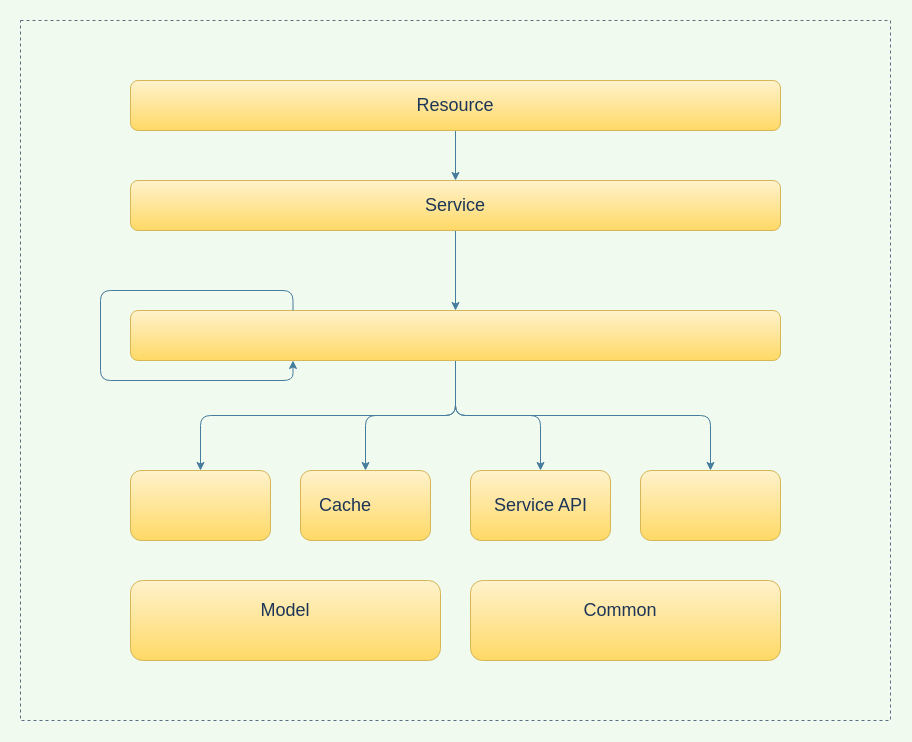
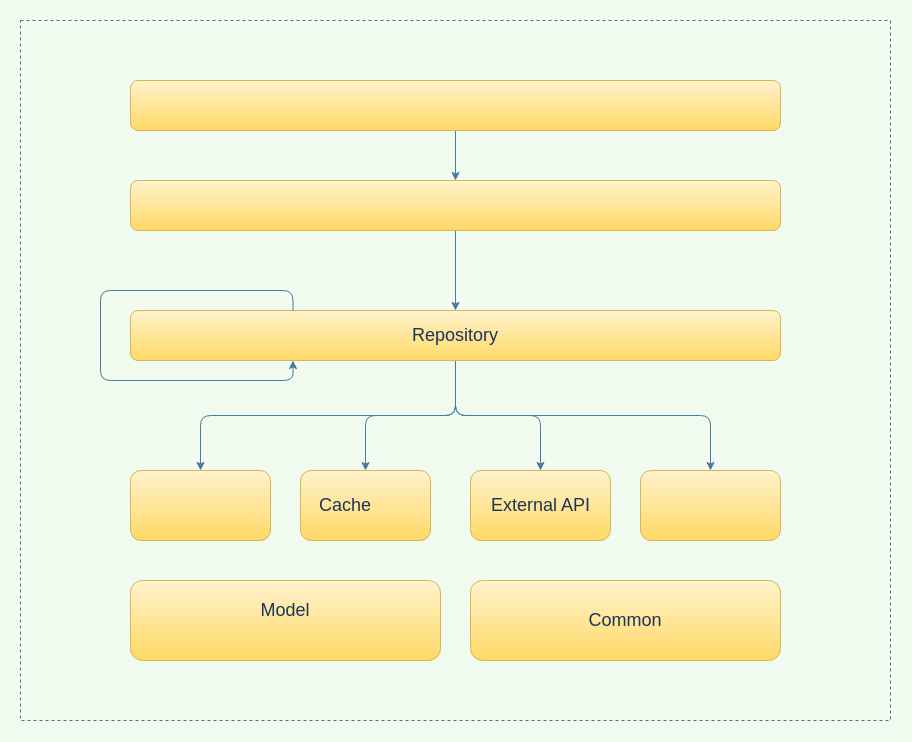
  <mxCell id="0" />
  <mxCell id="1" parent="0" />
  <mxCell id="2" value="" style="fillColor=none;strokeColor=#5A6C86;dashed=1;verticalAlign=top;fontStyle=0;fontColor=#5A6C86;rounded=0;sketch=0;" vertex="1" parent="1"><mxGeometry x="20" y="20" width="870" height="700" as="geometry" /></mxCell>
  <mxCell id="3" style="edgeStyle=orthogonalEdgeStyle;curved=0;rounded=1;sketch=0;orthogonalLoop=1;jettySize=auto;html=1;entryX=0.5;entryY=0;entryDx=0;entryDy=0;strokeColor=#457B9D;fillColor=#A8DADC;fontSize=18;fontColor=#1D3557;" edge="1" parent="1" source="4" target="7"><mxGeometry relative="1" as="geometry" /></mxCell>
  <mxCell id="4" value="" style="rounded=1;whiteSpace=wrap;html=1;sketch=0;strokeWidth=1;fillColor=#fff2cc;strokeColor=#d6b656;gradientColor=#ffd966;" vertex="1" parent="1"><mxGeometry x="130" y="80" width="650" height="50" as="geometry" /></mxCell>
- <mxCell id="5" value="Resource" style="text;html=1;strokeColor=none;fillColor=none;align=center;verticalAlign=middle;whiteSpace=wrap;rounded=0;sketch=0;fontColor=#1D3557;fontSize=18;" vertex="1" parent="1"><mxGeometry x="405" y="87.5" width="100" height="35" as="geometry" /></mxCell>
  <mxCell id="6" style="edgeStyle=orthogonalEdgeStyle;curved=0;rounded=1;sketch=0;orthogonalLoop=1;jettySize=auto;html=1;entryX=0.5;entryY=0;entryDx=0;entryDy=0;strokeColor=#457B9D;fillColor=#A8DADC;fontSize=18;fontColor=#1D3557;" edge="1" parent="1" source="7" target="13"><mxGeometry relative="1" as="geometry" /></mxCell>
  <mxCell id="7" value="" style="rounded=1;whiteSpace=wrap;html=1;sketch=0;strokeWidth=1;fillColor=#fff2cc;strokeColor=#d6b656;gradientColor=#ffd966;" vertex="1" parent="1"><mxGeometry x="130" y="180" width="650" height="50" as="geometry" /></mxCell>
- <mxCell id="8" value="Service" style="text;html=1;strokeColor=none;fillColor=none;align=center;verticalAlign=middle;whiteSpace=wrap;rounded=0;sketch=0;fontColor=#1D3557;fontSize=18;" vertex="1" parent="1"><mxGeometry x="405" y="187.5" width="100" height="35" as="geometry" /></mxCell>
  <mxCell id="9" style="edgeStyle=orthogonalEdgeStyle;curved=0;rounded=1;sketch=0;orthogonalLoop=1;jettySize=auto;html=1;entryX=0.5;entryY=0;entryDx=0;entryDy=0;strokeColor=#457B9D;fillColor=#A8DADC;fontSize=18;fontColor=#1D3557;" edge="1" parent="1" source="13" target="15"><mxGeometry relative="1" as="geometry" /></mxCell>
  <mxCell id="10" style="edgeStyle=orthogonalEdgeStyle;curved=0;rounded=1;sketch=0;orthogonalLoop=1;jettySize=auto;html=1;strokeColor=#457B9D;fillColor=#A8DADC;fontSize=18;fontColor=#1D3557;" edge="1" parent="1" source="13" target="16"><mxGeometry relative="1" as="geometry" /></mxCell>
  <mxCell id="11" style="edgeStyle=orthogonalEdgeStyle;curved=0;rounded=1;sketch=0;orthogonalLoop=1;jettySize=auto;html=1;strokeColor=#457B9D;fillColor=#A8DADC;fontSize=18;fontColor=#1D3557;" edge="1" parent="1" source="13" target="18"><mxGeometry relative="1" as="geometry" /></mxCell>
  <mxCell id="12" style="edgeStyle=orthogonalEdgeStyle;curved=0;rounded=1;sketch=0;orthogonalLoop=1;jettySize=auto;html=1;strokeColor=#457B9D;fillColor=#A8DADC;fontSize=18;fontColor=#1D3557;" edge="1" parent="1" source="13" target="20"><mxGeometry relative="1" as="geometry" /></mxCell>
  <mxCell id="13" value="" style="rounded=1;whiteSpace=wrap;html=1;sketch=0;strokeWidth=1;fillColor=#fff2cc;strokeColor=#d6b656;gradientColor=#ffd966;" vertex="1" parent="1"><mxGeometry x="130" y="310" width="650" height="50" as="geometry" /></mxCell>
+ <mxCell id="14" value="Repository" style="text;html=1;strokeColor=none;fillColor=none;align=center;verticalAlign=middle;whiteSpace=wrap;rounded=0;sketch=0;fontColor=#1D3557;fontSize=18;" vertex="1" parent="1"><mxGeometry x="405" y="317.5" width="100" height="35" as="geometry" /></mxCell>
  <mxCell id="15" value="" style="rounded=1;whiteSpace=wrap;html=1;sketch=0;strokeWidth=1;fillColor=#fff2cc;strokeColor=#d6b656;gradientColor=#ffd966;" vertex="1" parent="1"><mxGeometry x="130" y="470" width="140" height="70" as="geometry" /></mxCell>
  <mxCell id="16" value="" style="rounded=1;whiteSpace=wrap;html=1;sketch=0;strokeWidth=1;fillColor=#fff2cc;strokeColor=#d6b656;gradientColor=#ffd966;" vertex="1" parent="1"><mxGeometry x="300" y="470" width="130" height="70" as="geometry" /></mxCell>
  <mxCell id="17" value="Cache" style="text;html=1;strokeColor=none;fillColor=none;align=center;verticalAlign=middle;whiteSpace=wrap;rounded=0;sketch=0;fontColor=#1D3557;fontSize=18;" vertex="1" parent="1"><mxGeometry x="310" y="490" width="70" height="30" as="geometry" /></mxCell>
  <mxCell id="18" value="" style="rounded=1;whiteSpace=wrap;html=1;sketch=0;strokeWidth=1;fillColor=#fff2cc;strokeColor=#d6b656;gradientColor=#ffd966;" vertex="1" parent="1"><mxGeometry x="470" y="470" width="140" height="70" as="geometry" /></mxCell>
- <mxCell id="19" value="Service API" style="text;html=1;strokeColor=none;fillColor=none;align=center;verticalAlign=middle;whiteSpace=wrap;rounded=0;sketch=0;fontColor=#1D3557;fontSize=18;" vertex="1" parent="1"><mxGeometry x="482.5" y="490" width="115" height="30" as="geometry" /></mxCell>
+ <mxCell id="19" value="External API" style="text;html=1;strokeColor=none;fillColor=none;align=center;verticalAlign=middle;whiteSpace=wrap;rounded=0;sketch=0;fontColor=#1D3557;fontSize=18;" vertex="1" parent="1"><mxGeometry x="482.5" y="490" width="115" height="30" as="geometry" /></mxCell>
  <mxCell id="20" value="" style="rounded=1;whiteSpace=wrap;html=1;sketch=0;strokeWidth=1;fillColor=#fff2cc;strokeColor=#d6b656;gradientColor=#ffd966;" vertex="1" parent="1"><mxGeometry x="640" y="470" width="140" height="70" as="geometry" /></mxCell>
  <mxCell id="21" value="" style="rounded=1;whiteSpace=wrap;html=1;sketch=0;strokeWidth=1;fillColor=#fff2cc;strokeColor=#d6b656;gradientColor=#ffd966;" vertex="1" parent="1"><mxGeometry x="470" y="580" width="310" height="80" as="geometry" /></mxCell>
- <mxCell id="22" value="Common" style="text;html=1;strokeColor=none;fillColor=none;align=center;verticalAlign=middle;whiteSpace=wrap;rounded=0;sketch=0;fontColor=#1D3557;fontSize=18;" vertex="1" parent="1"><mxGeometry x="580" y="595" width="80" height="30" as="geometry" /></mxCell>
+ <mxCell id="22" value="Common" style="text;html=1;strokeColor=none;fillColor=none;align=center;verticalAlign=middle;whiteSpace=wrap;rounded=0;sketch=0;fontColor=#1D3557;fontSize=18;" vertex="1" parent="1"><mxGeometry x="585" y="605" width="80" height="30" as="geometry" /></mxCell>
  <mxCell id="23" value="" style="rounded=1;whiteSpace=wrap;html=1;sketch=0;strokeWidth=1;fillColor=#fff2cc;strokeColor=#d6b656;gradientColor=#ffd966;" vertex="1" parent="1"><mxGeometry x="130" y="580" width="310" height="80" as="geometry" /></mxCell>
  <mxCell id="24" value="Model" style="text;html=1;strokeColor=none;fillColor=none;align=center;verticalAlign=middle;whiteSpace=wrap;rounded=0;sketch=0;fontColor=#1D3557;fontSize=18;" vertex="1" parent="1"><mxGeometry x="245" y="595" width="80" height="30" as="geometry" /></mxCell>
  <mxCell id="25" style="edgeStyle=orthogonalEdgeStyle;curved=0;rounded=1;sketch=0;orthogonalLoop=1;jettySize=auto;html=1;exitX=0.25;exitY=0;exitDx=0;exitDy=0;entryX=0.25;entryY=1;entryDx=0;entryDy=0;strokeColor=#457B9D;fillColor=#A8DADC;fontSize=18;fontColor=#1D3557;" edge="1" parent="1" source="13" target="13"><mxGeometry relative="1" as="geometry"><Array as="points"><mxPoint x="293" y="290" /><mxPoint x="100" y="290" /><mxPoint x="100" y="380" /><mxPoint x="293" y="380" /></Array></mxGeometry></mxCell>
